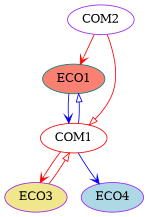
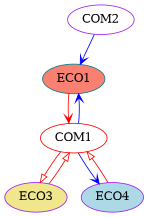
  digraph {
    node [color=purple fillcolor=white style=filled]
    edge [arrowhead=vee color=red]
    ECO1 [color=teal fillcolor=salmon]
    COM1 [color=red]
    ECO3 [fillcolor=khaki]
    ECO4 [fillcolor=lightblue]
    n5 [label=COM2]
-   ECO1 -> COM1 [color=blue]
-   COM1 -> ECO1 [arrowhead=onormal color=blue]
-   COM1 -> ECO3
+   ECO1 -> COM1
+   COM1 -> ECO1 [color=blue]
+   COM1 -> ECO3 [arrowhead=onormal]
    COM1 -> ECO4 [color=blue]
    ECO3 -> COM1 [arrowhead=onormal]
-   n5 -> COM1 [arrowhead=onormal]
-   n5 -> ECO1
+   ECO4 -> COM1 [arrowhead=onormal]
+   n5 -> ECO1 [color=blue]
  }
